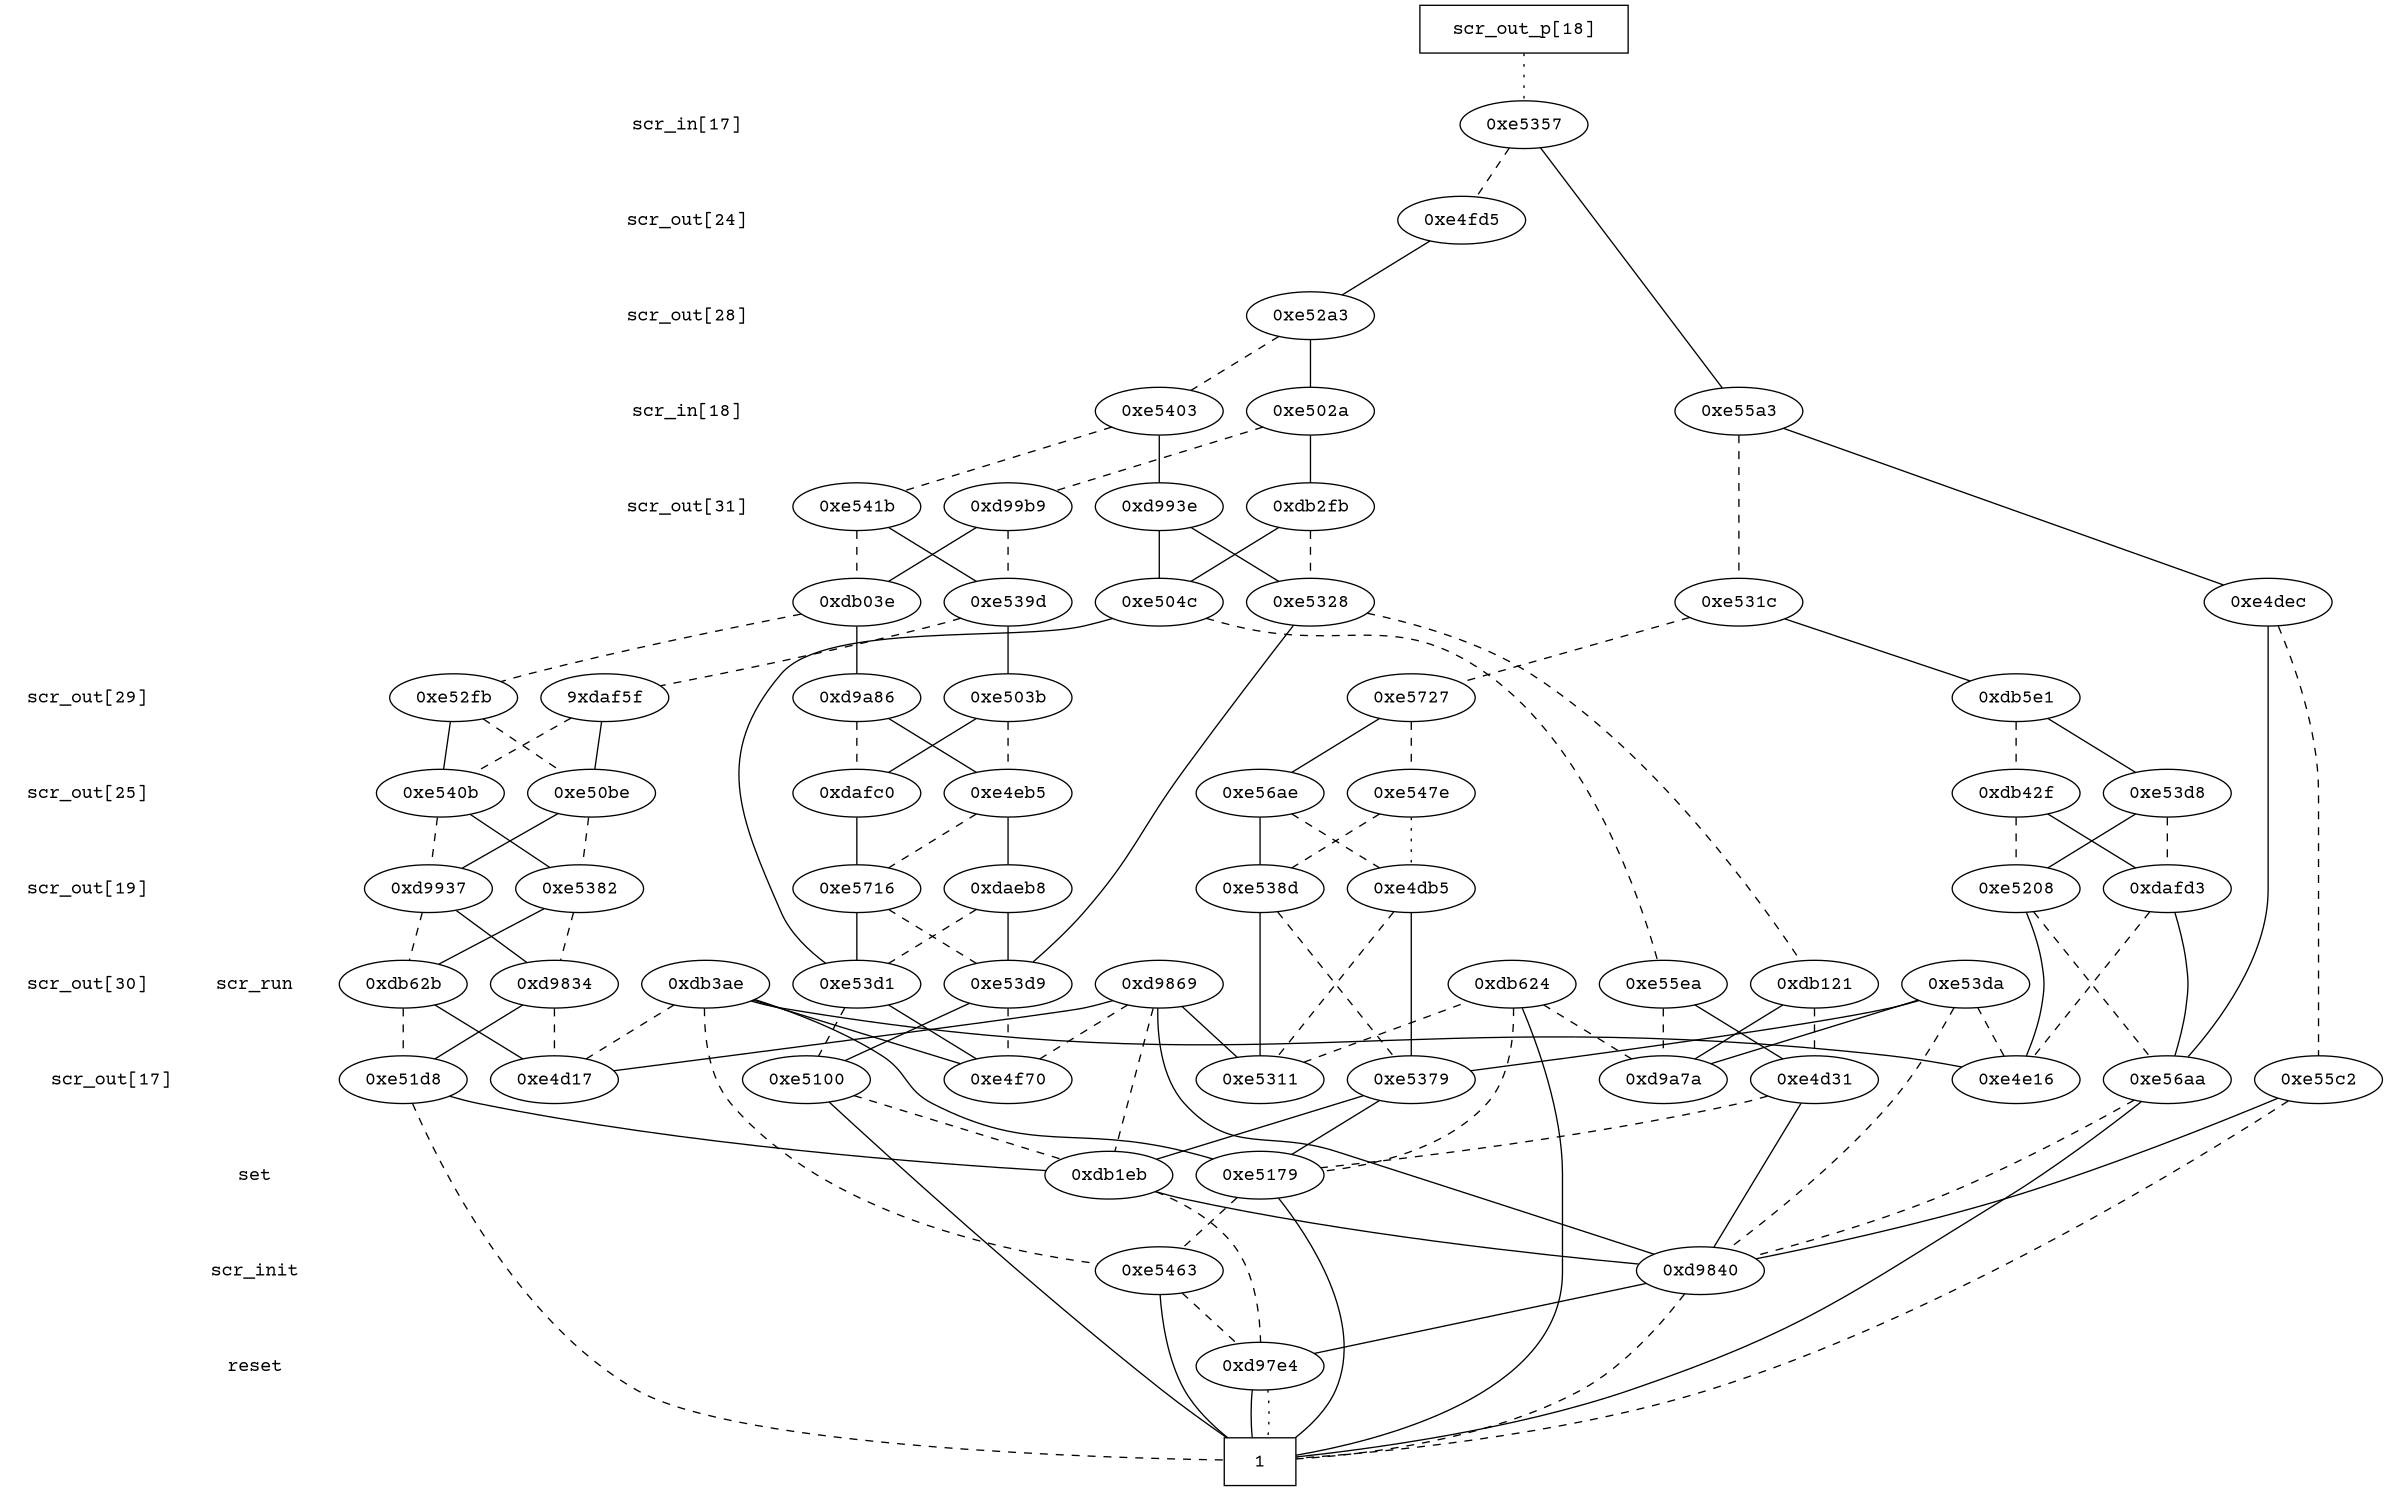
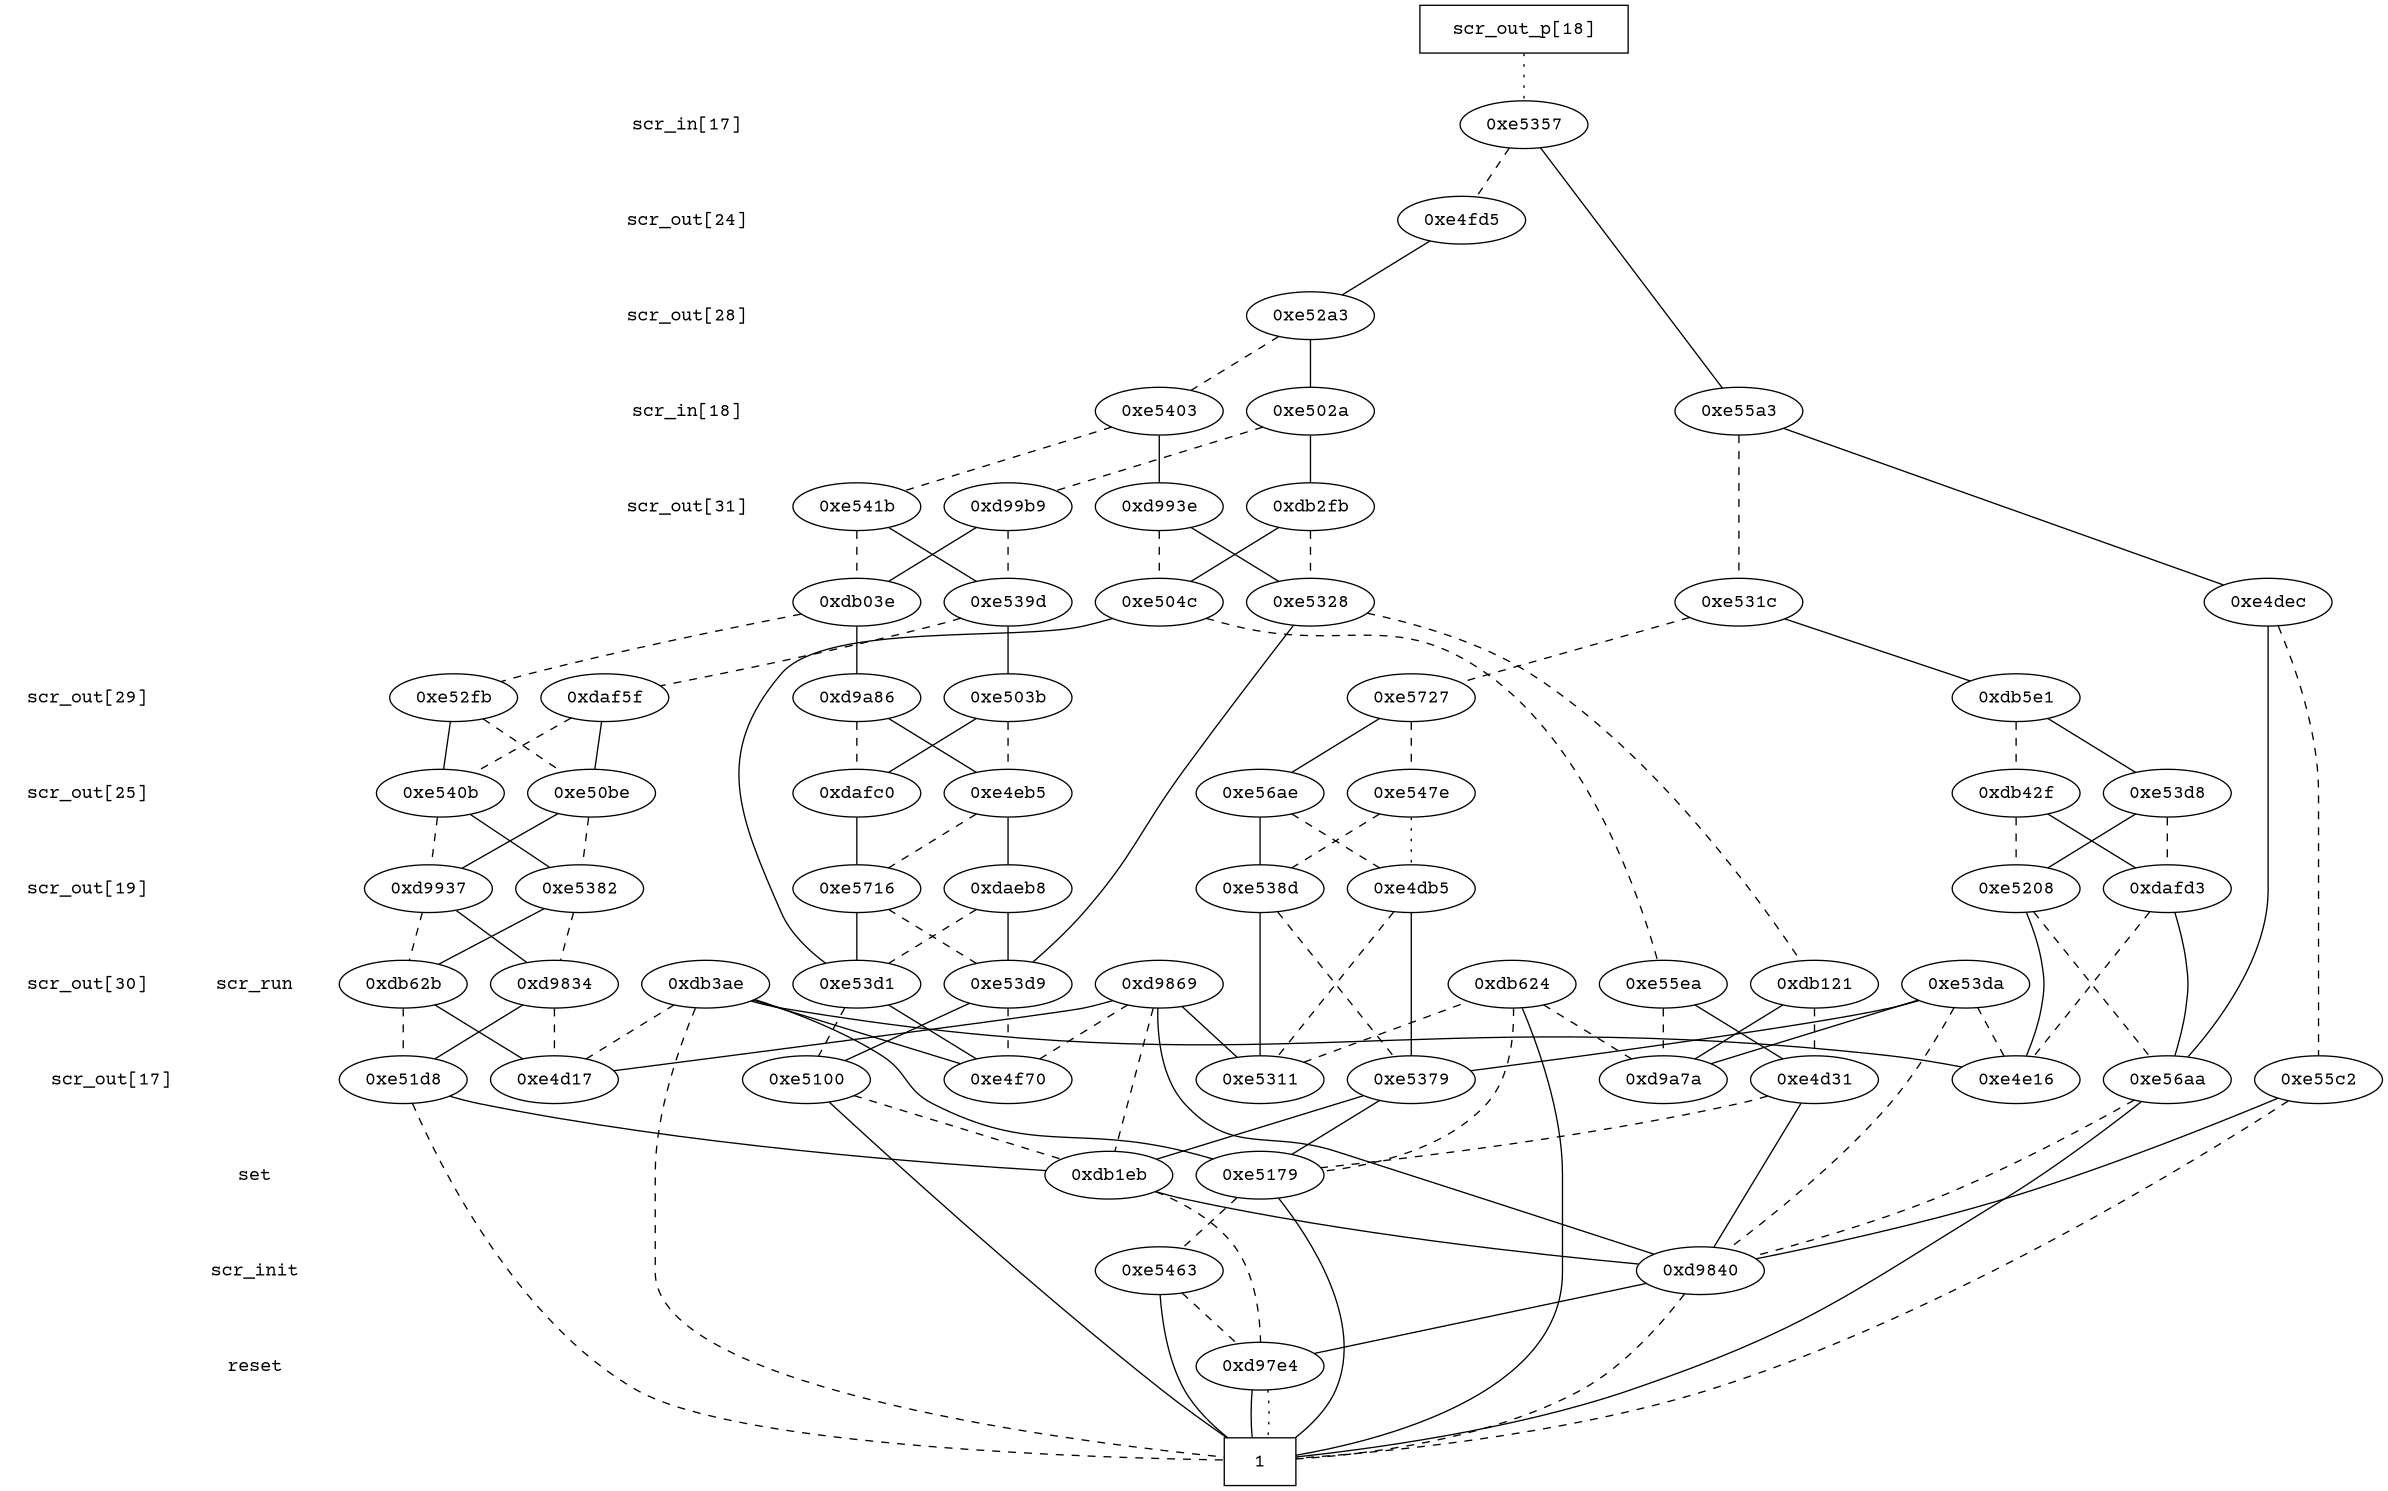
  digraph {
    fontname="Courier Prime"
    node [fontname="Courier Prime"]
    edge [dir=none fontname="Courier Prime"]
    "CONST NODES" [shape=plaintext style=invis]
    " scr_in[17] " [shape=plaintext]
    " scr_out[24] " [shape=plaintext]
    " scr_out[28] " [shape=plaintext]
    " scr_in[18] " [shape=plaintext]
    " scr_out[31] " [shape=plaintext]
    " scr_out[29] " [shape=plaintext]
    " scr_out[25] " [shape=plaintext]
    " scr_out[19] " [shape=plaintext]
    " scr_out[30] " [shape=plaintext]
    " scr_out[17] " [shape=plaintext]
    " scr_run " [shape=plaintext]
    " set " [shape=plaintext]
    " scr_init " [shape=plaintext]
    " reset " [shape=plaintext]
    "  scr_out_p[18]  " [shape=box]
    "0xe5357"
    "0xe4fd5"
    "0xe52a3"
    "0xe502a"
    "0xe55a3"
    "0xe5403"
    "0xdb2fb"
    "0xd99b9"
    "0xd993e"
    "0xe541b"
    "0xe4dec"
    "0xe504c"
    "0xdb03e"
    "0xe5328"
    "0xe531c"
    "0xe539d"
    "0xdb5e1"
    "0xe5727"
    "0xd9a86"
-   "0xdaf5f" [label="9xdaf5f"]
+   "0xdaf5f"
    "0xe503b"
    "0xe52fb"
    "0xdafc0"
    "0xe4eb5"
    "0xdb42f"
    "0xe53d8"
    "0xe547e"
    "0xe56ae"
    "0xe50be"
    "0xe540b"
    "0xdafd3"
    "0xe538d"
    "0xe5382"
    "0xe5208"
    "0xe4db5"
    "0xd9937"
    "0xdaeb8"
    "0xe5716"
    "0xd9834"
    "0xdb62b"
    "0xe53d1"
    "0xe53d9"
    "0xe55ea"
    "0xdb121"
    "0xe5100"
    "0xe4d31"
    "0xe4e16"
    "0xe5311"
    "0xe4d17"
    "0xd9a7a"
    "0xe51d8"
    "0xe4f70"
    "0xe55c2"
    "0xe56aa"
    "0xe5379"
    "0xe53da"
    "0xdb3ae"
    "0xd9869"
    "0xdb624"
    "0xe5179"
    "0xdb1eb"
    "0xe5463"
    "0xd9840"
    "0xd97e4"
    n81 [label=1 shape=box]
    subgraph sub_1 {
      "CONST NODES"
      " scr_in[17] "
      " scr_out[24] "
      " scr_out[28] "
      " scr_in[18] "
      " scr_out[31] "
      " scr_out[29] "
      " scr_out[25] "
      " scr_out[19] "
      " scr_out[30] "
      " scr_out[17] "
      " scr_run "
      " set "
      " scr_init "
      " reset "
    }
    subgraph sub_2 {
      rank=same
      "  scr_out_p[18]  "
    }
    subgraph sub_3 {
      rank=same
      " scr_in[17] "
      "0xe5357"
    }
    subgraph sub_4 {
      rank=same
      " scr_out[24] "
      "0xe4fd5"
    }
    subgraph sub_5 {
      rank=same
      " scr_out[28] "
      "0xe52a3"
    }
    subgraph sub_6 {
      rank=same
      " scr_in[18] "
      "0xe502a"
      "0xe55a3"
      "0xe5403"
    }
    subgraph sub_7 {
      rank=same
      " scr_out[31] "
      "0xdb2fb"
      "0xd99b9"
      "0xd993e"
      "0xe541b"
    }
    subgraph sub_8 {
      rank=same
      "0xe4dec"
      "0xe504c"
      "0xdb03e"
      "0xe5328"
      "0xe531c"
      "0xe539d"
    }
    subgraph sub_9 {
      rank=same
      " scr_out[29] "
      "0xdb5e1"
      "0xe5727"
      "0xd9a86"
      "0xdaf5f"
      "0xe503b"
      "0xe52fb"
    }
    subgraph sub_10 {
      rank=same
      " scr_out[25] "
      "0xdafc0"
      "0xe4eb5"
      "0xdb42f"
      "0xe53d8"
      "0xe547e"
      "0xe56ae"
      "0xe50be"
      "0xe540b"
    }
    subgraph sub_11 {
      rank=same
      " scr_out[19] "
      "0xdafd3"
      "0xe538d"
      "0xe5382"
      "0xe5208"
      "0xe4db5"
      "0xd9937"
      "0xdaeb8"
      "0xe5716"
    }
    subgraph sub_12 {
      rank=same
      " scr_out[30] "
      "0xd9834"
      "0xdb62b"
      "0xe53d1"
      "0xe53d9"
      "0xe55ea"
      "0xdb121"
    }
    subgraph sub_13 {
      rank=same
      " scr_out[17] "
      "0xe5100"
      "0xe4d31"
      "0xe4e16"
      "0xe5311"
      "0xe4d17"
      "0xd9a7a"
      "0xe51d8"
      "0xe4f70"
      "0xe55c2"
      "0xe56aa"
      "0xe5379"
    }
    subgraph sub_14 {
      rank=same
      " scr_run "
      "0xe53da"
      "0xdb3ae"
      "0xd9869"
      "0xdb624"
    }
    subgraph sub_15 {
      rank=same
      " set "
      "0xe5179"
      "0xdb1eb"
    }
    subgraph sub_16 {
      rank=same
      " scr_init "
      "0xe5463"
      "0xd9840"
    }
    subgraph sub_17 {
      rank=same
      " reset "
      "0xd97e4"
    }
    subgraph sub_18 {
      rank=same
      "CONST NODES"
      subgraph sub_19 {
        rank=same
        n81
      }
    }
    " scr_in[17] " -> " scr_out[24] " [style=invis]
    " scr_out[24] " -> " scr_out[28] " [style=invis]
    " scr_out[28] " -> " scr_in[18] " [style=invis]
    " scr_in[18] " -> " scr_out[31] " [style=invis]
    " scr_out[29] " -> " scr_out[25] " [style=invis]
    " scr_out[25] " -> " scr_out[19] " [style=invis]
    " scr_out[19] " -> " scr_out[30] " [style=invis]
    " scr_out[30] " -> " scr_out[17] " [style=invis]
    " scr_out[17] " -> " scr_run " [style=invis]
    " scr_run " -> " set " [style=invis]
    " set " -> " scr_init " [style=invis]
    " scr_init " -> " reset " [style=invis]
    " reset " -> "CONST NODES" [style=invis]
    "  scr_out_p[18]  " -> "0xe5357" [style=dotted]
    "0xe5357" -> "0xe4fd5" [style=dashed]
    "0xe5357" -> "0xe55a3"
    "0xe4fd5" -> "0xe52a3"
    "0xe52a3" -> "0xe502a"
    "0xe52a3" -> "0xe5403" [style=dashed]
    "0xe502a" -> "0xdb2fb"
    "0xe502a" -> "0xd99b9" [style=dashed]
    "0xe55a3" -> "0xe4dec"
    "0xe55a3" -> "0xe531c" [style=dashed]
    "0xe5403" -> "0xd993e"
    "0xe5403" -> "0xe541b" [style=dashed]
    "0xdb2fb" -> "0xe504c"
    "0xdb2fb" -> "0xe5328" [style=dashed]
    "0xd99b9" -> "0xdb03e"
    "0xd99b9" -> "0xe539d" [style=dashed]
-   "0xd993e" -> "0xe504c" [style=solid]
+   "0xd993e" -> "0xe504c" [style=dashed]
    "0xd993e" -> "0xe5328"
    "0xe541b" -> "0xdb03e" [style=dashed]
    "0xe541b" -> "0xe539d"
    "0xe4dec" -> "0xe55c2" [style=dashed]
    "0xe4dec" -> "0xe56aa"
    "0xe504c" -> "0xe53d1"
    "0xe504c" -> "0xe55ea" [style=dashed]
    "0xdb03e" -> "0xd9a86"
    "0xdb03e" -> "0xe52fb" [style=dashed]
    "0xe5328" -> "0xe53d9"
    "0xe5328" -> "0xdb121" [style=dashed]
    "0xe531c" -> "0xdb5e1"
    "0xe531c" -> "0xe5727" [style=dashed]
    "0xe539d" -> "0xdaf5f" [style=dashed]
    "0xe539d" -> "0xe503b"
    "0xdb5e1" -> "0xdb42f" [style=dashed]
    "0xdb5e1" -> "0xe53d8"
    "0xe5727" -> "0xe547e" [style=dashed]
    "0xe5727" -> "0xe56ae"
    "0xd9a86" -> "0xdafc0" [style=dashed]
    "0xd9a86" -> "0xe4eb5"
    "0xdaf5f" -> "0xe50be"
    "0xdaf5f" -> "0xe540b" [style=dashed]
    "0xe503b" -> "0xdafc0"
    "0xe503b" -> "0xe4eb5" [style=dashed]
    "0xe52fb" -> "0xe50be" [style=dashed]
    "0xe52fb" -> "0xe540b"
    "0xdafc0" -> "0xe5716"
    "0xe4eb5" -> "0xdaeb8"
    "0xe4eb5" -> "0xe5716" [style=dashed]
    "0xdb42f" -> "0xdafd3"
    "0xdb42f" -> "0xe5208" [style=dashed]
    "0xe53d8" -> "0xdafd3" [style=dashed]
    "0xe53d8" -> "0xe5208"
    "0xe547e" -> "0xe538d" [style=dashed]
    "0xe547e" -> "0xe4db5" [style=dotted]
    "0xe56ae" -> "0xe538d"
    "0xe56ae" -> "0xe4db5" [style=dashed]
    "0xe50be" -> "0xe5382" [style=dashed]
    "0xe50be" -> "0xd9937"
    "0xe540b" -> "0xe5382"
    "0xe540b" -> "0xd9937" [style=dashed]
    "0xdafd3" -> "0xe4e16" [style=dashed]
    "0xdafd3" -> "0xe56aa"
    "0xe538d" -> "0xe5311"
    "0xe538d" -> "0xe5379" [style=dashed]
    "0xe5382" -> "0xd9834" [style=dashed]
    "0xe5382" -> "0xdb62b"
    "0xe5208" -> "0xe4e16"
    "0xe5208" -> "0xe56aa" [style=dashed]
    "0xe4db5" -> "0xe5311" [style=dashed]
    "0xe4db5" -> "0xe5379"
    "0xd9937" -> "0xd9834"
    "0xd9937" -> "0xdb62b" [style=dashed]
    "0xdaeb8" -> "0xe53d1" [style=dashed]
    "0xdaeb8" -> "0xe53d9"
    "0xe5716" -> "0xe53d1"
    "0xe5716" -> "0xe53d9" [style=dashed]
    "0xd9834" -> "0xe4d17" [style=dashed]
    "0xd9834" -> "0xe51d8"
    "0xdb62b" -> "0xe4d17"
    "0xdb62b" -> "0xe51d8" [style=dashed]
    "0xe53d1" -> "0xe5100" [style=dashed]
    "0xe53d1" -> "0xe4f70"
    "0xe53d9" -> "0xe5100"
    "0xe53d9" -> "0xe4f70" [style=dashed]
    "0xe55ea" -> "0xe4d31"
    "0xe55ea" -> "0xd9a7a" [style=dashed]
    "0xdb121" -> "0xe4d31" [style=dashed]
    "0xdb121" -> "0xd9a7a"
    "0xe5100" -> "0xdb1eb" [style=dashed]
    "0xe5100" -> n81
    "0xe4d31" -> "0xe5179" [style=dashed]
    "0xe4d31" -> "0xd9840"
    "0xe4e16" -> "0xe53da" [style=dashed]
    "0xe4e16" -> "0xdb3ae"
    "0xe5311" -> "0xd9869"
    "0xe5311" -> "0xdb624" [style=dashed]
    "0xe4d17" -> "0xdb3ae" [style=dashed]
    "0xe4d17" -> "0xd9869"
    "0xd9a7a" -> "0xe53da"
    "0xd9a7a" -> "0xdb624" [style=dashed]
    "0xe51d8" -> "0xdb1eb"
    "0xe51d8" -> n81 [style=dashed]
    "0xe4f70" -> "0xdb3ae"
    "0xe4f70" -> "0xd9869" [style=dashed]
    "0xe55c2" -> "0xd9840"
    "0xe55c2" -> n81 [style=dashed]
    "0xe56aa" -> "0xd9840" [style=dashed]
    "0xe56aa" -> n81
    "0xe5379" -> "0xe5179" [style=solid]
    "0xe5379" -> "0xdb1eb"
    "0xe53da" -> "0xe5379"
    "0xe53da" -> "0xd9840" [style=dashed]
    "0xdb3ae" -> "0xe5179"
-   "0xdb3ae" -> "0xe5463" [style=dashed]
+   "0xdb3ae" -> n81 [style=dashed]
    "0xd9869" -> "0xdb1eb" [style=dashed]
    "0xd9869" -> "0xd9840"
    "0xdb624" -> "0xe5179" [style=dashed]
    "0xdb624" -> n81
    "0xe5179" -> "0xe5463" [style=dashed]
    "0xe5179" -> n81
    "0xdb1eb" -> "0xd9840"
    "0xdb1eb" -> "0xd97e4" [style=dashed]
    "0xe5463" -> "0xd97e4" [style=dashed]
    "0xe5463" -> n81
    "0xd9840" -> "0xd97e4"
    "0xd9840" -> n81 [style=dashed]
    "0xd97e4" -> n81
    "0xd97e4" -> n81 [style=dotted]
  }
